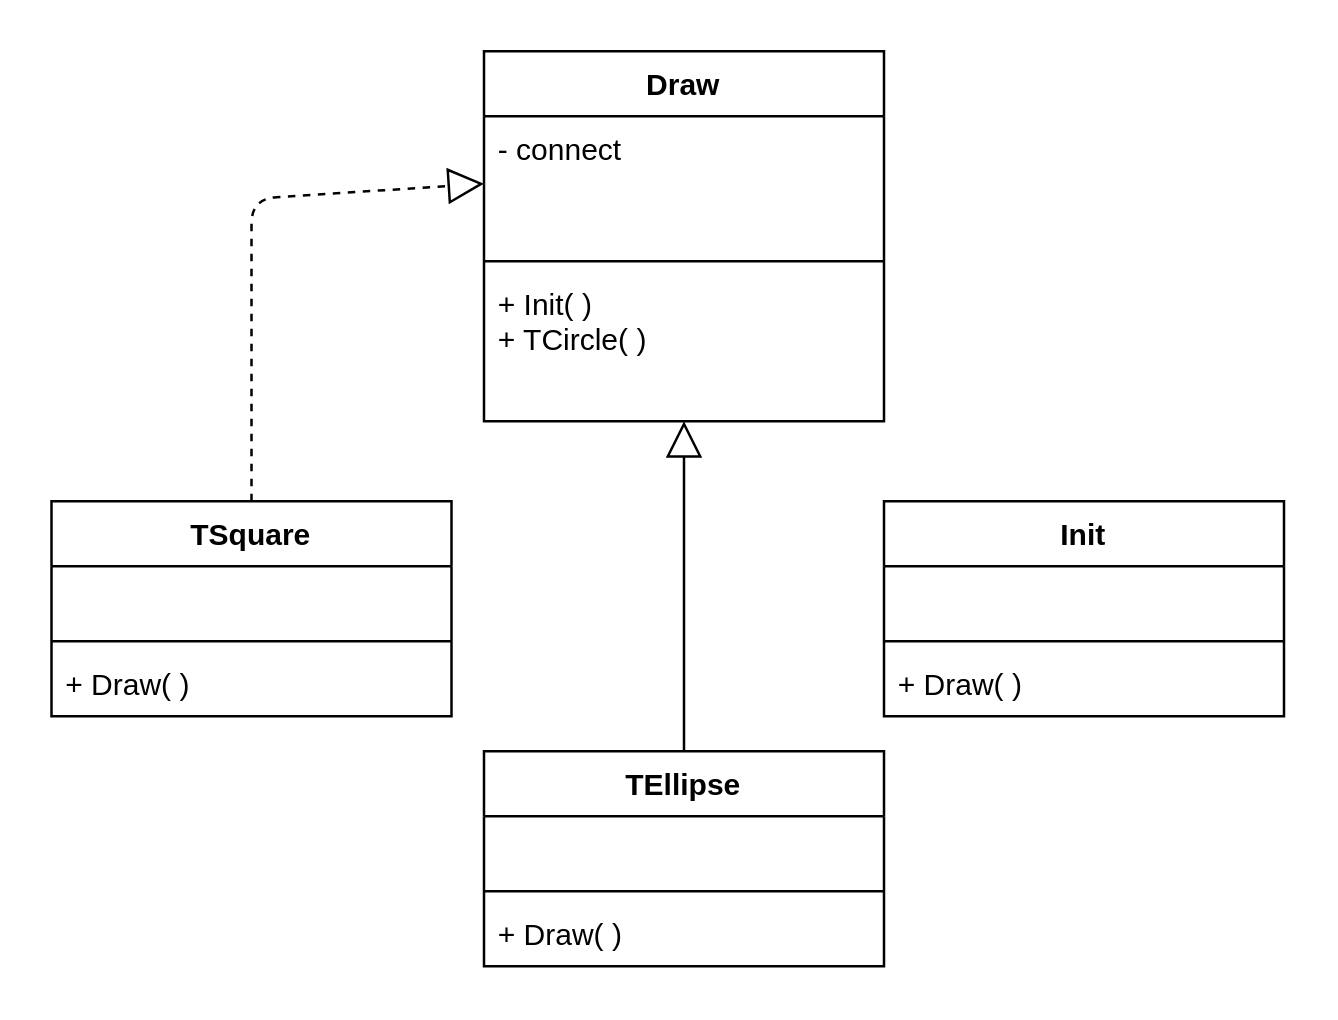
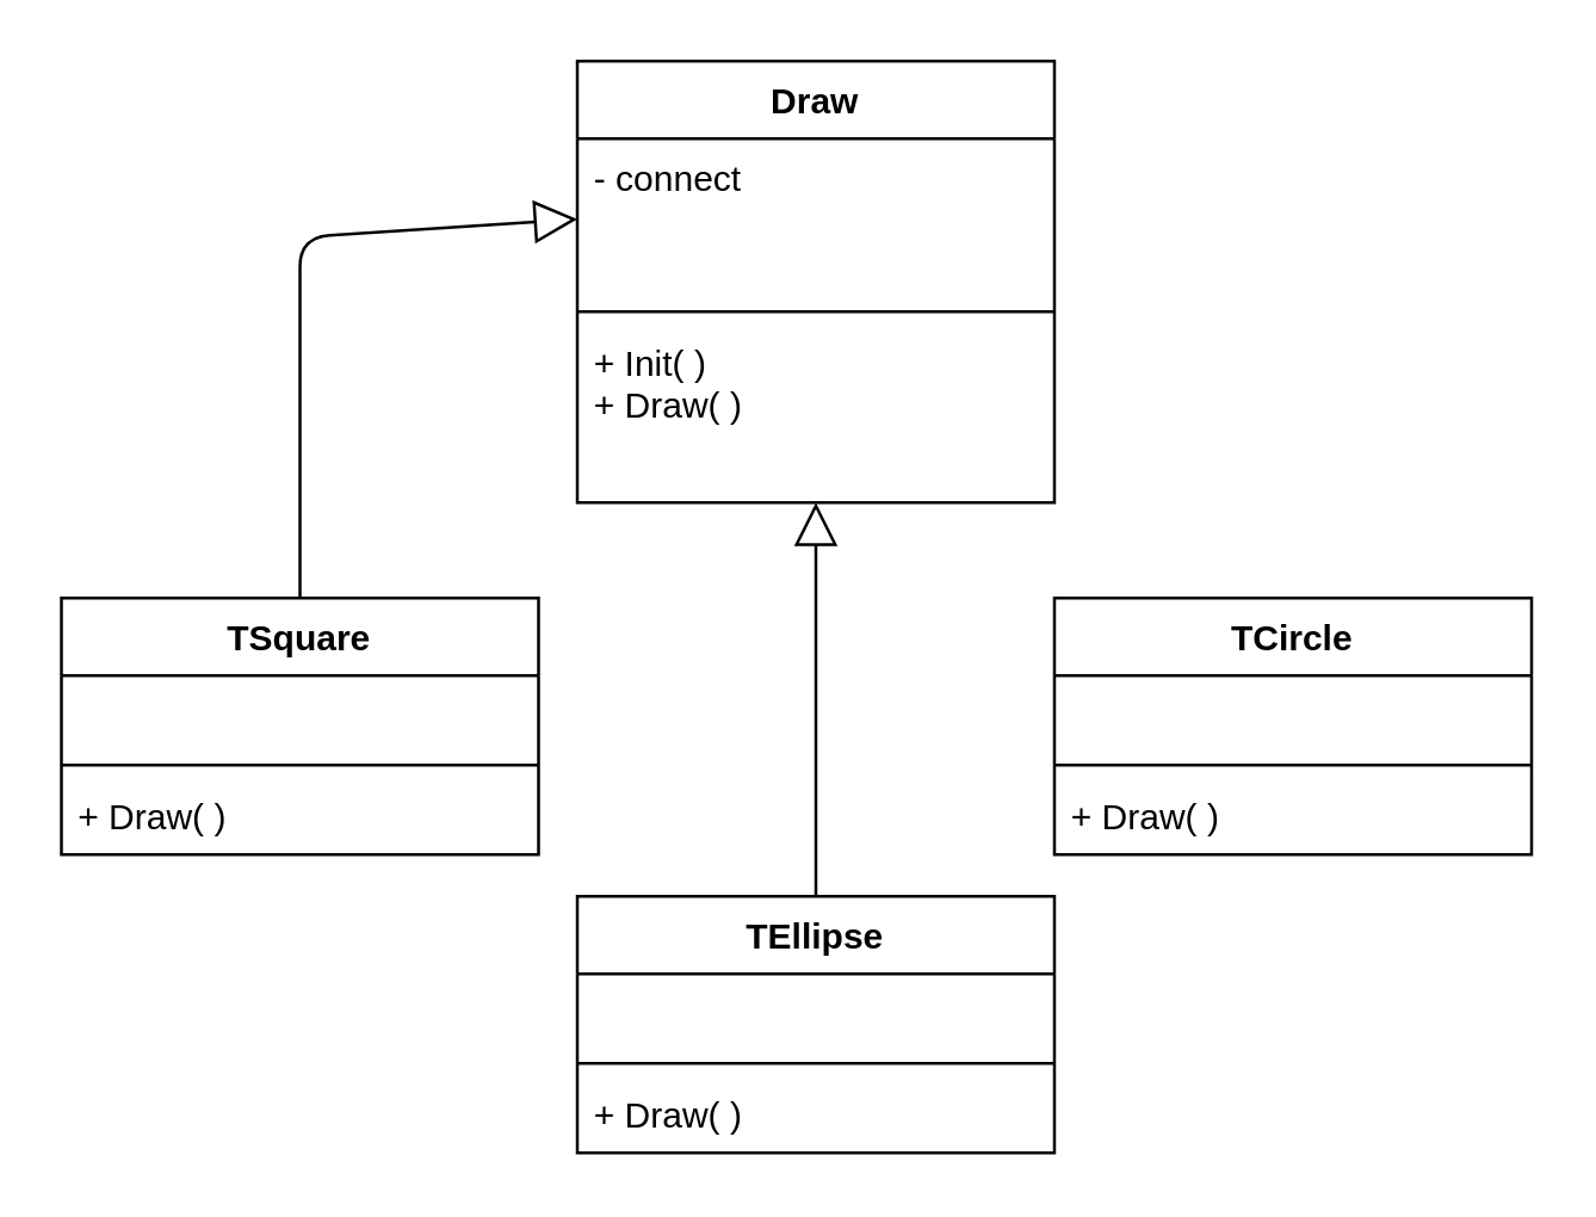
  <mxCell id="0" />
  <mxCell id="1" parent="0" />
  <mxCell id="2" value="Draw" style="swimlane;fontStyle=1;align=center;verticalAlign=top;childLayout=stackLayout;horizontal=1;startSize=26;horizontalStack=0;resizeParent=1;resizeParentMax=0;resizeLast=0;collapsible=1;marginBottom=0;" parent="1" vertex="1"><mxGeometry x="193" y="20" width="160" height="148" as="geometry" /></mxCell>
  <mxCell id="3" value="- connect" style="text;strokeColor=none;fillColor=none;align=left;verticalAlign=top;spacingLeft=4;spacingRight=4;overflow=hidden;rotatable=0;points=[[0,0.5],[1,0.5]];portConstraint=eastwest;" parent="2" vertex="1"><mxGeometry y="26" width="160" height="54" as="geometry" /></mxCell>
  <mxCell id="4" value="" style="line;strokeWidth=1;fillColor=none;align=left;verticalAlign=middle;spacingTop=-1;spacingLeft=3;spacingRight=3;rotatable=0;labelPosition=right;points=[];portConstraint=eastwest;" parent="2" vertex="1"><mxGeometry y="80" width="160" height="8" as="geometry" /></mxCell>
- <mxCell id="5" value="+ Init( )&#10;+ TCircle( )" style="text;strokeColor=none;fillColor=none;align=left;verticalAlign=top;spacingLeft=4;spacingRight=4;overflow=hidden;rotatable=0;points=[[0,0.5],[1,0.5]];portConstraint=eastwest;" parent="2" vertex="1"><mxGeometry y="88" width="160" height="60" as="geometry" /></mxCell>
+ <mxCell id="5" value="+ Init( )&#10;+ Draw( )" style="text;strokeColor=none;fillColor=none;align=left;verticalAlign=top;spacingLeft=4;spacingRight=4;overflow=hidden;rotatable=0;points=[[0,0.5],[1,0.5]];portConstraint=eastwest;" parent="2" vertex="1"><mxGeometry y="88" width="160" height="60" as="geometry" /></mxCell>
  <mxCell id="6" value="TSquare" style="swimlane;fontStyle=1;align=center;verticalAlign=top;childLayout=stackLayout;horizontal=1;startSize=26;horizontalStack=0;resizeParent=1;resizeParentMax=0;resizeLast=0;collapsible=1;marginBottom=0;" parent="1" vertex="1"><mxGeometry x="20" y="200" width="160" height="86" as="geometry" /></mxCell>
  <mxCell id="7" value=" " style="text;strokeColor=none;fillColor=none;align=left;verticalAlign=top;spacingLeft=4;spacingRight=4;overflow=hidden;rotatable=0;points=[[0,0.5],[1,0.5]];portConstraint=eastwest;" parent="6" vertex="1"><mxGeometry y="26" width="160" height="26" as="geometry" /></mxCell>
  <mxCell id="8" value="" style="line;strokeWidth=1;fillColor=none;align=left;verticalAlign=middle;spacingTop=-1;spacingLeft=3;spacingRight=3;rotatable=0;labelPosition=right;points=[];portConstraint=eastwest;" parent="6" vertex="1"><mxGeometry y="52" width="160" height="8" as="geometry" /></mxCell>
  <mxCell id="9" value="+ Draw( )" style="text;strokeColor=none;fillColor=none;align=left;verticalAlign=top;spacingLeft=4;spacingRight=4;overflow=hidden;rotatable=0;points=[[0,0.5],[1,0.5]];portConstraint=eastwest;" parent="6" vertex="1"><mxGeometry y="60" width="160" height="26" as="geometry" /></mxCell>
- <mxCell id="10" value="" style="endArrow=block;endFill=0;endSize=12;html=1;entryX=0;entryY=0.5;entryDx=0;entryDy=0;exitX=0.5;exitY=0;exitDx=0;exitDy=0;dashed=1;" parent="1" source="6" target="3" edge="1"><mxGeometry width="160" relative="1" as="geometry"><mxPoint x="100" y="79" as="sourcePoint" /><mxPoint x="100" y="100" as="targetPoint" /><Array as="points"><mxPoint x="100" y="79" /></Array></mxGeometry></mxCell>
- <mxCell id="11" value="Init" style="swimlane;fontStyle=1;align=center;verticalAlign=top;childLayout=stackLayout;horizontal=1;startSize=26;horizontalStack=0;resizeParent=1;resizeParentMax=0;resizeLast=0;collapsible=1;marginBottom=0;" parent="1" vertex="1"><mxGeometry x="353" y="200" width="160" height="86" as="geometry" /></mxCell>
+ <mxCell id="10" value="" style="endArrow=block;endFill=0;endSize=12;html=1;entryX=0;entryY=0.5;entryDx=0;entryDy=0;exitX=0.5;exitY=0;exitDx=0;exitDy=0;" parent="1" source="6" target="3" edge="1"><mxGeometry width="160" relative="1" as="geometry"><mxPoint x="100" y="79" as="sourcePoint" /><mxPoint x="100" y="100" as="targetPoint" /><Array as="points"><mxPoint x="100" y="79" /></Array></mxGeometry></mxCell>
+ <mxCell id="11" value="TCircle" style="swimlane;fontStyle=1;align=center;verticalAlign=top;childLayout=stackLayout;horizontal=1;startSize=26;horizontalStack=0;resizeParent=1;resizeParentMax=0;resizeLast=0;collapsible=1;marginBottom=0;" parent="1" vertex="1"><mxGeometry x="353" y="200" width="160" height="86" as="geometry" /></mxCell>
  <mxCell id="12" value=" " style="text;strokeColor=none;fillColor=none;align=left;verticalAlign=top;spacingLeft=4;spacingRight=4;overflow=hidden;rotatable=0;points=[[0,0.5],[1,0.5]];portConstraint=eastwest;" parent="11" vertex="1"><mxGeometry y="26" width="160" height="26" as="geometry" /></mxCell>
  <mxCell id="13" value="" style="line;strokeWidth=1;fillColor=none;align=left;verticalAlign=middle;spacingTop=-1;spacingLeft=3;spacingRight=3;rotatable=0;labelPosition=right;points=[];portConstraint=eastwest;" parent="11" vertex="1"><mxGeometry y="52" width="160" height="8" as="geometry" /></mxCell>
  <mxCell id="14" value="+ Draw( )" style="text;strokeColor=none;fillColor=none;align=left;verticalAlign=top;spacingLeft=4;spacingRight=4;overflow=hidden;rotatable=0;points=[[0,0.5],[1,0.5]];portConstraint=eastwest;" parent="11" vertex="1"><mxGeometry y="60" width="160" height="26" as="geometry" /></mxCell>
  <mxCell id="15" value="TEllipse" style="swimlane;fontStyle=1;align=center;verticalAlign=top;childLayout=stackLayout;horizontal=1;startSize=26;horizontalStack=0;resizeParent=1;resizeParentMax=0;resizeLast=0;collapsible=1;marginBottom=0;" vertex="1" parent="1"><mxGeometry x="193" y="300" width="160" height="86" as="geometry" /></mxCell>
  <mxCell id="16" value=" " style="text;strokeColor=none;fillColor=none;align=left;verticalAlign=top;spacingLeft=4;spacingRight=4;overflow=hidden;rotatable=0;points=[[0,0.5],[1,0.5]];portConstraint=eastwest;" vertex="1" parent="15"><mxGeometry y="26" width="160" height="26" as="geometry" /></mxCell>
  <mxCell id="17" value="" style="line;strokeWidth=1;fillColor=none;align=left;verticalAlign=middle;spacingTop=-1;spacingLeft=3;spacingRight=3;rotatable=0;labelPosition=right;points=[];portConstraint=eastwest;" vertex="1" parent="15"><mxGeometry y="52" width="160" height="8" as="geometry" /></mxCell>
  <mxCell id="18" value="+ Draw( )" style="text;strokeColor=none;fillColor=none;align=left;verticalAlign=top;spacingLeft=4;spacingRight=4;overflow=hidden;rotatable=0;points=[[0,0.5],[1,0.5]];portConstraint=eastwest;" vertex="1" parent="15"><mxGeometry y="60" width="160" height="26" as="geometry" /></mxCell>
  <mxCell id="19" value="" style="endArrow=block;endFill=0;endSize=12;html=1;exitX=0.5;exitY=0;exitDx=0;exitDy=0;" edge="1" parent="1" source="15" target="5"><mxGeometry width="160" relative="1" as="geometry"><mxPoint x="20" y="410" as="sourcePoint" /><mxPoint x="180" y="410" as="targetPoint" /></mxGeometry></mxCell>
